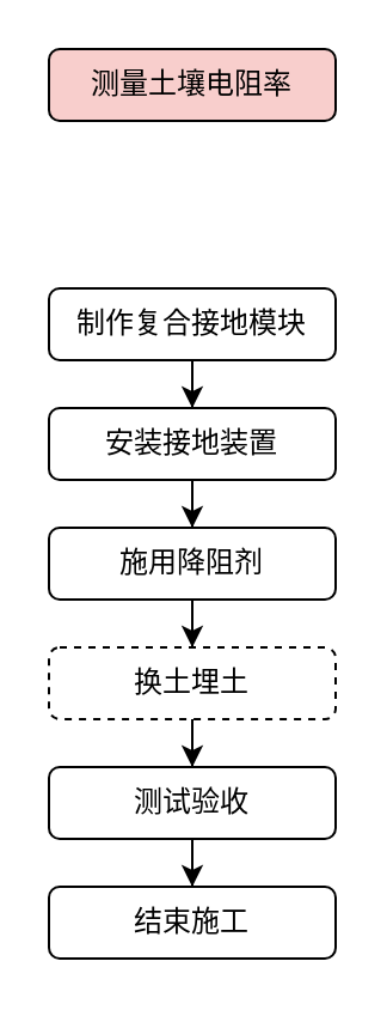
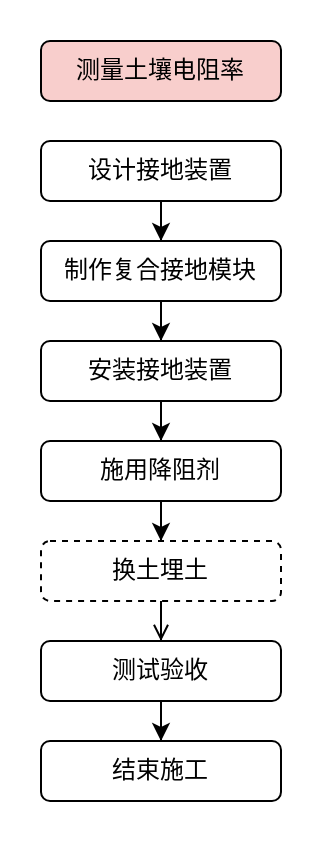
  <mxCell id="0" />
  <mxCell id="1" parent="0" />
  <mxCell id="2" value="&lt;p class=&quot;MsoNormal&quot;&gt;&lt;font face=&quot;宋体&quot;&gt;测量土壤电阻率&lt;/font&gt;&lt;/p&gt;" style="rounded=1;whiteSpace=wrap;html=1;imageHeight=20;fillColor=#f8cecc;" vertex="1" parent="1"><mxGeometry x="20" y="20" width="120" height="30" as="geometry" /></mxCell>
+ <mxCell id="3" style="edgeStyle=orthogonalEdgeStyle;rounded=0;orthogonalLoop=1;jettySize=auto;html=1;entryX=0.5;entryY=0;entryDx=0;entryDy=0;" edge="1" parent="1" source="4" target="6"><mxGeometry relative="1" as="geometry" /></mxCell>
+ <mxCell id="4" value="&lt;p class=&quot;MsoNormal&quot;&gt;&lt;font face=&quot;宋体&quot;&gt;设计接地装置&lt;/font&gt;&lt;/p&gt;" style="rounded=1;whiteSpace=wrap;html=1;" vertex="1" parent="1"><mxGeometry x="20" y="70" width="120" height="30" as="geometry" /></mxCell>
  <mxCell id="5" style="edgeStyle=orthogonalEdgeStyle;rounded=0;orthogonalLoop=1;jettySize=auto;html=1;entryX=0.5;entryY=0;entryDx=0;entryDy=0;" edge="1" parent="1" source="6" target="8"><mxGeometry relative="1" as="geometry" /></mxCell>
  <mxCell id="6" value="&lt;p class=&quot;MsoNormal&quot;&gt;&lt;font face=&quot;宋体&quot;&gt;制作复合接地模块&lt;/font&gt;&lt;/p&gt;" style="rounded=1;whiteSpace=wrap;html=1;" vertex="1" parent="1"><mxGeometry x="20" y="120" width="120" height="30" as="geometry" /></mxCell>
  <mxCell id="7" style="edgeStyle=orthogonalEdgeStyle;rounded=0;orthogonalLoop=1;jettySize=auto;html=1;entryX=0.5;entryY=0;entryDx=0;entryDy=0;" edge="1" parent="1" source="8" target="10"><mxGeometry relative="1" as="geometry" /></mxCell>
  <mxCell id="8" value="&lt;p class=&quot;MsoNormal&quot;&gt;&lt;font face=&quot;宋体&quot;&gt;安装接地装置&lt;/font&gt;&lt;/p&gt;" style="rounded=1;whiteSpace=wrap;html=1;" vertex="1" parent="1"><mxGeometry x="20" y="170" width="120" height="30" as="geometry" /></mxCell>
  <mxCell id="9" style="edgeStyle=orthogonalEdgeStyle;rounded=0;orthogonalLoop=1;jettySize=auto;html=1;entryX=0.5;entryY=0;entryDx=0;entryDy=0;" edge="1" parent="1" source="10" target="12"><mxGeometry relative="1" as="geometry" /></mxCell>
  <mxCell id="10" value="&lt;p class=&quot;MsoNormal&quot;&gt;&lt;font face=&quot;宋体&quot;&gt;施用降阻剂&lt;/font&gt;&lt;/p&gt;" style="rounded=1;whiteSpace=wrap;html=1;" vertex="1" parent="1"><mxGeometry x="20" y="220" width="120" height="30" as="geometry" /></mxCell>
- <mxCell id="11" style="edgeStyle=orthogonalEdgeStyle;rounded=0;orthogonalLoop=1;jettySize=auto;html=1;entryX=0.5;entryY=0;entryDx=0;entryDy=0;" edge="1" parent="1" source="12" target="14"><mxGeometry relative="1" as="geometry" /></mxCell>
+ <mxCell id="11" style="edgeStyle=orthogonalEdgeStyle;rounded=0;orthogonalLoop=1;jettySize=auto;html=1;entryX=0.5;entryY=0;entryDx=0;entryDy=0;endArrow=open;" edge="1" parent="1" source="12" target="14"><mxGeometry relative="1" as="geometry" /></mxCell>
  <mxCell id="12" value="&lt;p class=&quot;MsoNormal&quot;&gt;&lt;font face=&quot;宋体&quot;&gt;换土埋土&lt;/font&gt;&lt;/p&gt;" style="rounded=1;whiteSpace=wrap;html=1;dashed=1;" vertex="1" parent="1"><mxGeometry x="20" y="270" width="120" height="30" as="geometry" /></mxCell>
  <mxCell id="13" style="edgeStyle=orthogonalEdgeStyle;rounded=0;orthogonalLoop=1;jettySize=auto;html=1;entryX=0.5;entryY=0;entryDx=0;entryDy=0;" edge="1" parent="1" source="14" target="15"><mxGeometry relative="1" as="geometry" /></mxCell>
  <mxCell id="14" value="&lt;p class=&quot;MsoNormal&quot;&gt;&lt;font face=&quot;宋体&quot;&gt;测试验收&lt;/font&gt;&lt;/p&gt;" style="rounded=1;whiteSpace=wrap;html=1;" vertex="1" parent="1"><mxGeometry x="20" y="320" width="120" height="30" as="geometry" /></mxCell>
  <mxCell id="15" value="&lt;p class=&quot;MsoNormal&quot;&gt;&lt;font face=&quot;宋体&quot;&gt;结束施工&lt;/font&gt;&lt;/p&gt;" style="rounded=1;whiteSpace=wrap;html=1;" vertex="1" parent="1"><mxGeometry x="20" y="370" width="120" height="30" as="geometry" /></mxCell>
